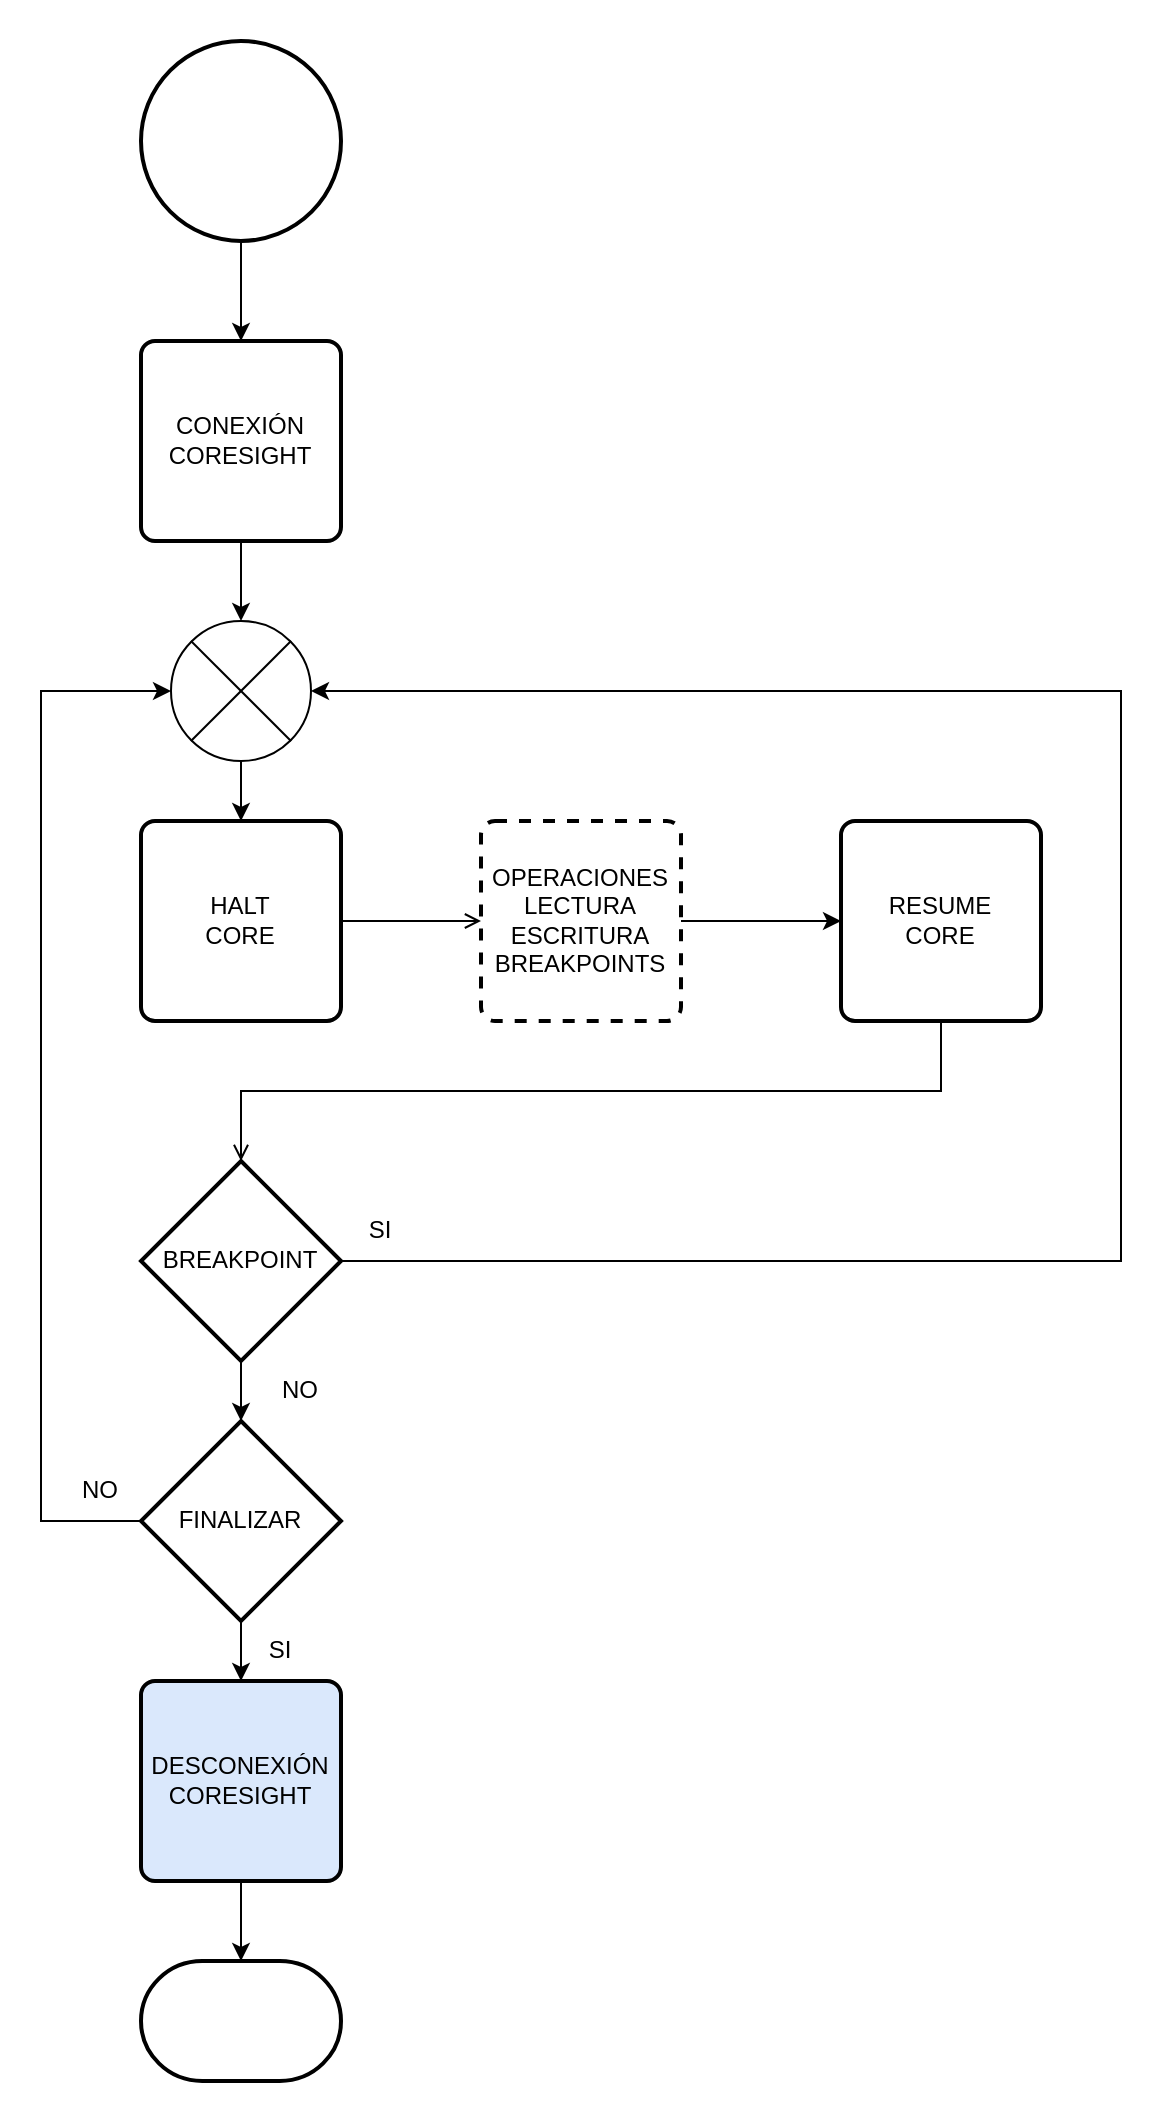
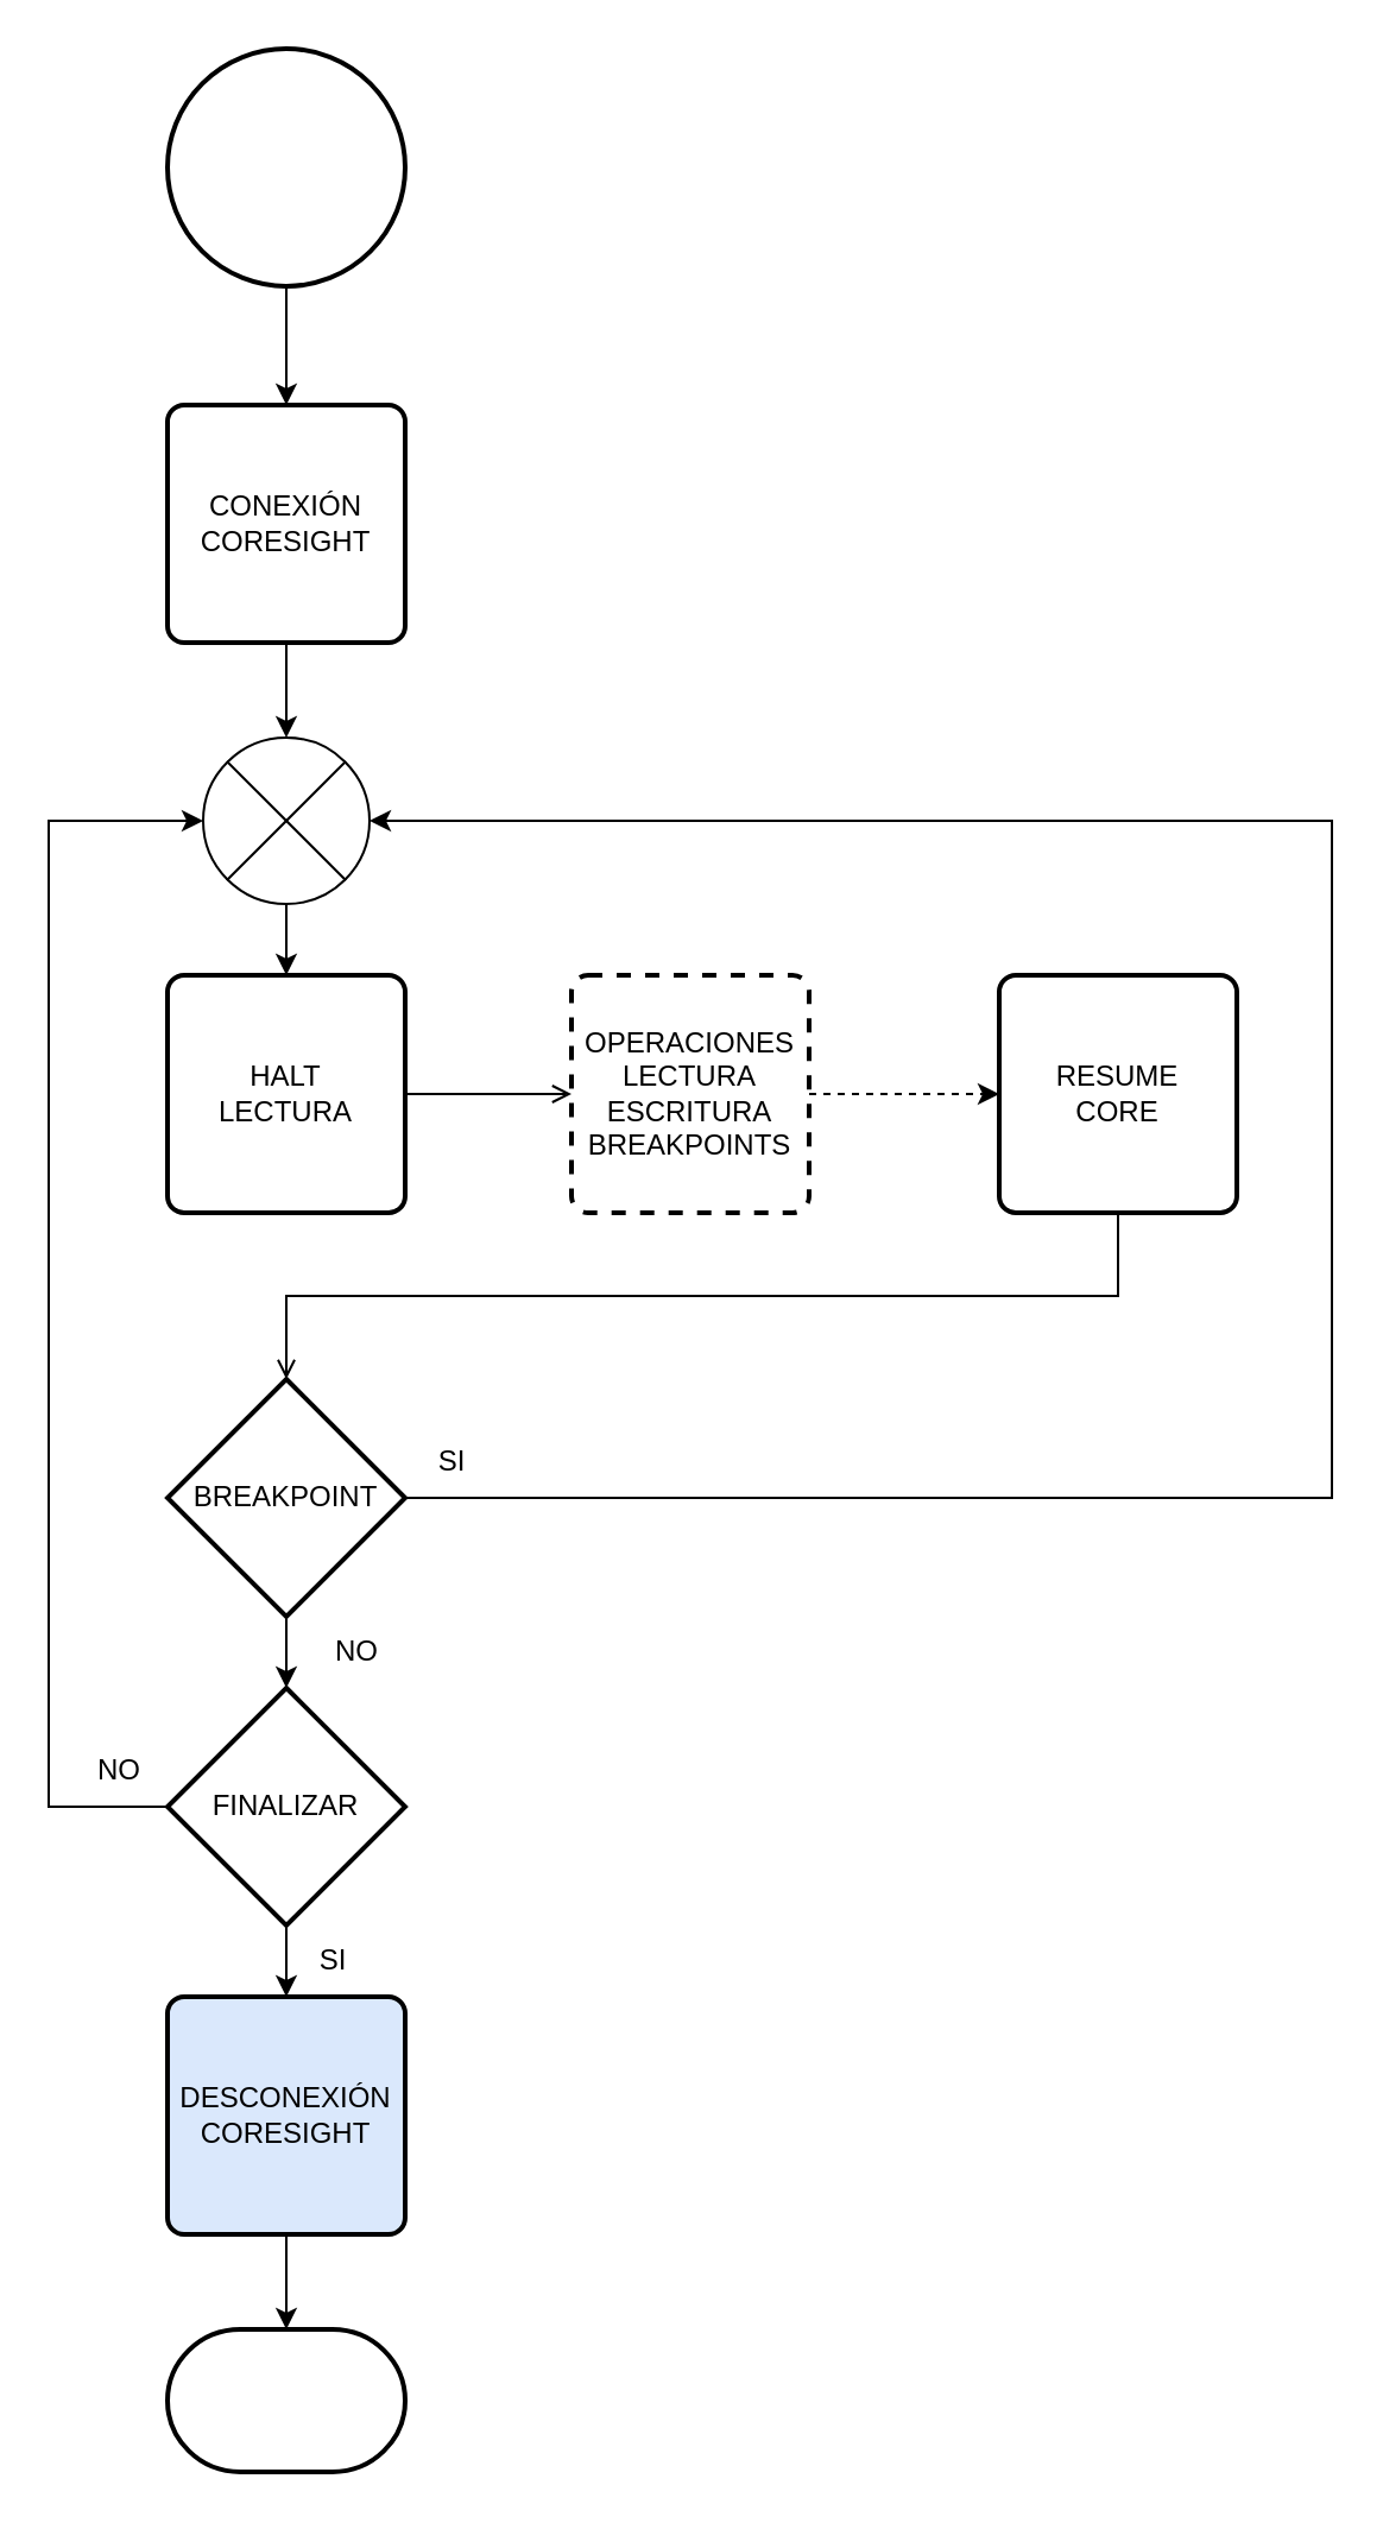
  <mxCell id="0" />
  <mxCell id="1" parent="0" />
  <mxCell id="2" style="edgeStyle=orthogonalEdgeStyle;rounded=0;orthogonalLoop=1;jettySize=auto;html=1;exitX=0.5;exitY=1;exitDx=0;exitDy=0;exitPerimeter=0;entryX=0.5;entryY=0;entryDx=0;entryDy=0;" edge="1" parent="1" source="3" target="6"><mxGeometry relative="1" as="geometry" /></mxCell>
  <mxCell id="3" value="" style="strokeWidth=2;html=1;shape=mxgraph.flowchart.start_2;whiteSpace=wrap;" parent="1" vertex="1"><mxGeometry x="70" y="20" width="100" height="100" as="geometry" /></mxCell>
  <mxCell id="4" value="" style="strokeWidth=2;html=1;shape=mxgraph.flowchart.terminator;whiteSpace=wrap;" parent="1" vertex="1"><mxGeometry x="70" y="980" width="100" height="60" as="geometry" /></mxCell>
  <mxCell id="5" style="edgeStyle=orthogonalEdgeStyle;rounded=0;orthogonalLoop=1;jettySize=auto;html=1;exitX=0.5;exitY=1;exitDx=0;exitDy=0;entryX=0.5;entryY=0;entryDx=0;entryDy=0;entryPerimeter=0;" parent="1" source="6" target="8" edge="1"><mxGeometry relative="1" as="geometry" /></mxCell>
  <mxCell id="6" value="&lt;div&gt;CONEXIÓN&lt;/div&gt;&lt;div&gt;CORESIGHT&lt;br&gt;&lt;/div&gt;" style="rounded=1;whiteSpace=wrap;html=1;absoluteArcSize=1;arcSize=14;strokeWidth=2;" parent="1" vertex="1"><mxGeometry x="70" y="170" width="100" height="100" as="geometry" /></mxCell>
  <mxCell id="7" style="edgeStyle=orthogonalEdgeStyle;rounded=0;orthogonalLoop=1;jettySize=auto;html=1;exitX=0.5;exitY=1;exitDx=0;exitDy=0;exitPerimeter=0;entryX=0.5;entryY=0;entryDx=0;entryDy=0;" parent="1" source="8" target="12" edge="1"><mxGeometry relative="1" as="geometry" /></mxCell>
  <mxCell id="8" value="" style="verticalLabelPosition=bottom;verticalAlign=top;html=1;shape=mxgraph.flowchart.or;" parent="1" vertex="1"><mxGeometry x="85" y="310" width="70" height="70" as="geometry" /></mxCell>
  <mxCell id="9" style="edgeStyle=orthogonalEdgeStyle;rounded=0;orthogonalLoop=1;jettySize=auto;html=1;exitX=0.5;exitY=1;exitDx=0;exitDy=0;entryX=0.5;entryY=0;entryDx=0;entryDy=0;entryPerimeter=0;" edge="1" parent="1" source="10" target="4"><mxGeometry relative="1" as="geometry" /></mxCell>
  <mxCell id="10" value="&lt;div&gt;DESCONEXIÓN&lt;/div&gt;&lt;div&gt;CORESIGHT&lt;br&gt;&lt;/div&gt;" style="rounded=1;whiteSpace=wrap;html=1;absoluteArcSize=1;arcSize=14;strokeWidth=2;fillColor=#dae8fc;" parent="1" vertex="1"><mxGeometry x="70" y="840" width="100" height="100" as="geometry" /></mxCell>
  <mxCell id="11" style="edgeStyle=orthogonalEdgeStyle;rounded=0;orthogonalLoop=1;jettySize=auto;html=1;exitX=1;exitY=0.5;exitDx=0;exitDy=0;entryX=0;entryY=0.5;entryDx=0;entryDy=0;endArrow=open;" parent="1" source="12" target="14" edge="1"><mxGeometry relative="1" as="geometry" /></mxCell>
- <mxCell id="12" value="&lt;div&gt;HALT&lt;/div&gt;&lt;div&gt;CORE&lt;br&gt;&lt;/div&gt;" style="rounded=1;whiteSpace=wrap;html=1;absoluteArcSize=1;arcSize=14;strokeWidth=2;" parent="1" vertex="1"><mxGeometry x="70" y="410" width="100" height="100" as="geometry" /></mxCell>
- <mxCell id="13" style="edgeStyle=orthogonalEdgeStyle;rounded=0;orthogonalLoop=1;jettySize=auto;html=1;exitX=1;exitY=0.5;exitDx=0;exitDy=0;entryX=0;entryY=0.5;entryDx=0;entryDy=0;" parent="1" source="14" target="19" edge="1"><mxGeometry relative="1" as="geometry" /></mxCell>
+ <mxCell id="12" value="&lt;div&gt;HALT&lt;/div&gt;&lt;div&gt;LECTURA&lt;br&gt;&lt;/div&gt;" style="rounded=1;whiteSpace=wrap;html=1;absoluteArcSize=1;arcSize=14;strokeWidth=2;" parent="1" vertex="1"><mxGeometry x="70" y="410" width="100" height="100" as="geometry" /></mxCell>
+ <mxCell id="13" style="edgeStyle=orthogonalEdgeStyle;rounded=0;orthogonalLoop=1;jettySize=auto;html=1;exitX=1;exitY=0.5;exitDx=0;exitDy=0;entryX=0;entryY=0.5;entryDx=0;entryDy=0;dashed=1;" parent="1" source="14" target="19" edge="1"><mxGeometry relative="1" as="geometry" /></mxCell>
  <mxCell id="14" value="&lt;div&gt;OPERACIONES&lt;/div&gt;&lt;div&gt;LECTURA&lt;/div&gt;&lt;div&gt;ESCRITURA&lt;br&gt;&lt;/div&gt;&lt;div&gt;BREAKPOINTS&lt;br&gt;&lt;/div&gt;" style="rounded=1;whiteSpace=wrap;html=1;absoluteArcSize=1;arcSize=14;strokeWidth=2;dashed=1;" parent="1" vertex="1"><mxGeometry x="240" y="410" width="100" height="100" as="geometry" /></mxCell>
  <mxCell id="15" style="edgeStyle=orthogonalEdgeStyle;rounded=0;orthogonalLoop=1;jettySize=auto;html=1;exitX=0.5;exitY=1;exitDx=0;exitDy=0;exitPerimeter=0;" parent="1" source="17" target="22" edge="1"><mxGeometry relative="1" as="geometry" /></mxCell>
  <mxCell id="16" style="edgeStyle=orthogonalEdgeStyle;rounded=0;orthogonalLoop=1;jettySize=auto;html=1;exitX=1;exitY=0.5;exitDx=0;exitDy=0;exitPerimeter=0;entryX=1;entryY=0.5;entryDx=0;entryDy=0;entryPerimeter=0;" parent="1" source="17" target="8" edge="1"><mxGeometry relative="1" as="geometry"><Array as="points"><mxPoint x="560" y="630" /><mxPoint x="560" y="345" /></Array></mxGeometry></mxCell>
  <mxCell id="17" value="BREAKPOINT" style="strokeWidth=2;html=1;shape=mxgraph.flowchart.decision;whiteSpace=wrap;" parent="1" vertex="1"><mxGeometry x="70" y="580" width="100" height="100" as="geometry" /></mxCell>
  <mxCell id="18" style="edgeStyle=orthogonalEdgeStyle;rounded=0;orthogonalLoop=1;jettySize=auto;html=1;exitX=0.5;exitY=1;exitDx=0;exitDy=0;entryX=0.5;entryY=0;entryDx=0;entryDy=0;entryPerimeter=0;endArrow=open;" parent="1" source="19" target="17" edge="1"><mxGeometry relative="1" as="geometry" /></mxCell>
  <mxCell id="19" value="&lt;div&gt;RESUME&lt;/div&gt;&lt;div&gt;CORE&lt;br&gt;&lt;/div&gt;" style="rounded=1;whiteSpace=wrap;html=1;absoluteArcSize=1;arcSize=14;strokeWidth=2;" parent="1" vertex="1"><mxGeometry x="420" y="410" width="100" height="100" as="geometry" /></mxCell>
  <mxCell id="20" style="edgeStyle=orthogonalEdgeStyle;rounded=0;orthogonalLoop=1;jettySize=auto;html=1;exitX=0.5;exitY=1;exitDx=0;exitDy=0;exitPerimeter=0;entryX=0.5;entryY=0;entryDx=0;entryDy=0;" parent="1" source="22" target="10" edge="1"><mxGeometry relative="1" as="geometry" /></mxCell>
  <mxCell id="21" style="edgeStyle=orthogonalEdgeStyle;rounded=0;orthogonalLoop=1;jettySize=auto;html=1;exitX=0;exitY=0.5;exitDx=0;exitDy=0;exitPerimeter=0;entryX=0;entryY=0.5;entryDx=0;entryDy=0;entryPerimeter=0;" parent="1" source="22" target="8" edge="1"><mxGeometry relative="1" as="geometry"><Array as="points"><mxPoint x="20" y="760" /><mxPoint x="20" y="345" /></Array></mxGeometry></mxCell>
  <mxCell id="22" value="FINALIZAR" style="strokeWidth=2;html=1;shape=mxgraph.flowchart.decision;whiteSpace=wrap;" parent="1" vertex="1"><mxGeometry x="70" y="710" width="100" height="100" as="geometry" /></mxCell>
  <mxCell id="23" value="NO" style="text;html=1;strokeColor=none;fillColor=none;align=center;verticalAlign=middle;whiteSpace=wrap;rounded=0;" parent="1" vertex="1"><mxGeometry x="130" y="680" width="40" height="30" as="geometry" /></mxCell>
  <mxCell id="24" value="NO" style="text;html=1;strokeColor=none;fillColor=none;align=center;verticalAlign=middle;whiteSpace=wrap;rounded=0;" parent="1" vertex="1"><mxGeometry x="30" y="730" width="40" height="30" as="geometry" /></mxCell>
  <mxCell id="25" value="SI" style="text;html=1;strokeColor=none;fillColor=none;align=center;verticalAlign=middle;whiteSpace=wrap;rounded=0;" parent="1" vertex="1"><mxGeometry x="170" y="600" width="40" height="30" as="geometry" /></mxCell>
  <mxCell id="26" value="SI" style="text;html=1;strokeColor=none;fillColor=none;align=center;verticalAlign=middle;whiteSpace=wrap;rounded=0;" parent="1" vertex="1"><mxGeometry x="120" y="810" width="40" height="30" as="geometry" /></mxCell>
